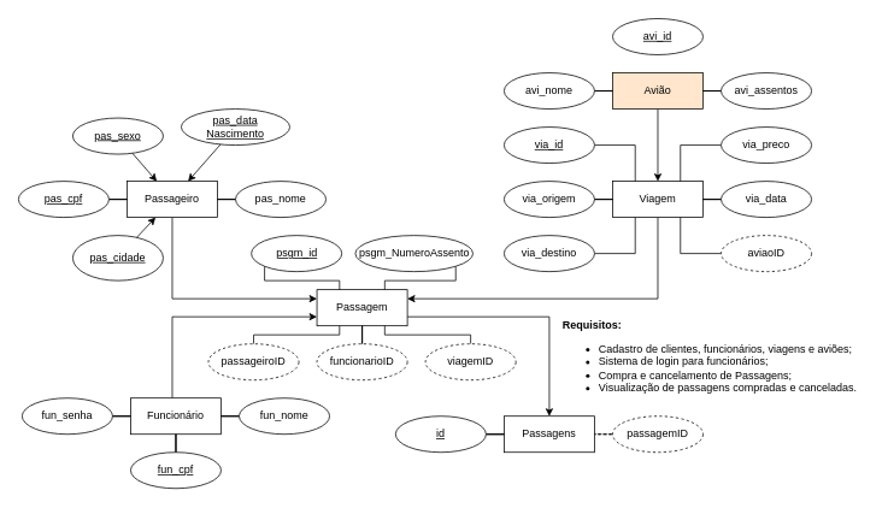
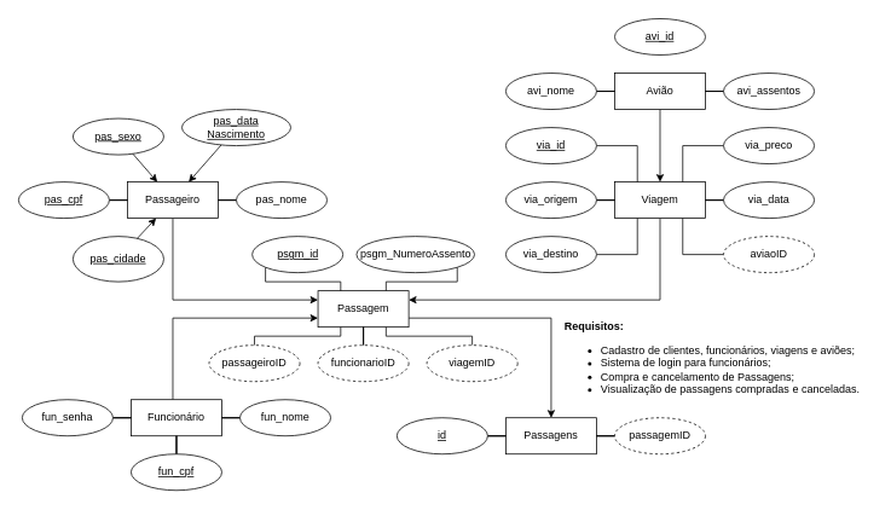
  <mxCell id="0" />
  <mxCell id="1" parent="0" />
  <mxCell id="2" style="edgeStyle=orthogonalEdgeStyle;rounded=0;orthogonalLoop=1;jettySize=auto;html=1;exitX=1;exitY=0.75;exitDx=0;exitDy=0;entryX=0.5;entryY=0;entryDx=0;entryDy=0;endArrow=classic;endFill=1;" parent="1" source="3" target="39" edge="1"><mxGeometry relative="1" as="geometry" /></mxCell>
  <mxCell id="3" value="Passagem" style="whiteSpace=wrap;html=1;align=center;" parent="1" vertex="1"><mxGeometry x="350" y="320" width="100" height="40" as="geometry" /></mxCell>
  <mxCell id="4" style="edgeStyle=orthogonalEdgeStyle;rounded=0;orthogonalLoop=1;jettySize=auto;html=1;entryX=0;entryY=0.75;entryDx=0;entryDy=0;endArrow=classic;endFill=1;" parent="1" source="5" target="3" edge="1"><mxGeometry relative="1" as="geometry"><Array as="points"><mxPoint x="190" y="350" /></Array></mxGeometry></mxCell>
  <mxCell id="5" value="Funcionário" style="whiteSpace=wrap;html=1;align=center;" parent="1" vertex="1"><mxGeometry x="144" y="440" width="100" height="40" as="geometry" /></mxCell>
  <mxCell id="6" style="edgeStyle=orthogonalEdgeStyle;rounded=0;orthogonalLoop=1;jettySize=auto;html=1;entryX=0;entryY=0.25;entryDx=0;entryDy=0;endArrow=classic;endFill=1;" parent="1" source="7" target="3" edge="1"><mxGeometry relative="1" as="geometry"><Array as="points"><mxPoint x="190" y="330" /></Array></mxGeometry></mxCell>
  <mxCell id="7" value="Passageiro" style="whiteSpace=wrap;html=1;align=center;" parent="1" vertex="1"><mxGeometry x="140" y="200" width="100" height="40" as="geometry" /></mxCell>
  <mxCell id="8" style="edgeStyle=orthogonalEdgeStyle;rounded=0;orthogonalLoop=1;jettySize=auto;html=1;entryX=1;entryY=0.25;entryDx=0;entryDy=0;endArrow=classic;endFill=1;" parent="1" source="9" target="3" edge="1"><mxGeometry relative="1" as="geometry"><Array as="points"><mxPoint x="727" y="330" /></Array></mxGeometry></mxCell>
  <mxCell id="9" value="Viagem" style="whiteSpace=wrap;html=1;align=center;" parent="1" vertex="1"><mxGeometry x="677" y="200" width="100" height="40" as="geometry" /></mxCell>
  <mxCell id="10" style="edgeStyle=orthogonalEdgeStyle;rounded=0;orthogonalLoop=1;jettySize=auto;html=1;entryX=0.5;entryY=0;entryDx=0;entryDy=0;endArrow=classic;endFill=1;" parent="1" source="11" target="9" edge="1"><mxGeometry relative="1" as="geometry" /></mxCell>
- <mxCell id="11" value="Avião" style="whiteSpace=wrap;html=1;align=center;fillColor=#ffe6cc;" parent="1" vertex="1"><mxGeometry x="677" y="80" width="100" height="40" as="geometry" /></mxCell>
+ <mxCell id="11" value="Avião" style="whiteSpace=wrap;html=1;align=center;" parent="1" vertex="1"><mxGeometry x="677" y="80" width="100" height="40" as="geometry" /></mxCell>
  <mxCell id="12" value="avi_id" style="ellipse;whiteSpace=wrap;html=1;align=center;fontStyle=4;" parent="1" vertex="1"><mxGeometry x="677" y="20" width="100" height="40" as="geometry" /></mxCell>
  <mxCell id="13" style="edgeStyle=orthogonalEdgeStyle;rounded=0;orthogonalLoop=1;jettySize=auto;html=1;entryX=1;entryY=0.5;entryDx=0;entryDy=0;endArrow=none;endFill=0;" parent="1" source="14" target="11" edge="1"><mxGeometry relative="1" as="geometry" /></mxCell>
  <mxCell id="14" value="avi_assentos" style="ellipse;whiteSpace=wrap;html=1;align=center;" parent="1" vertex="1"><mxGeometry x="797" y="80" width="100" height="40" as="geometry" /></mxCell>
  <mxCell id="15" style="edgeStyle=orthogonalEdgeStyle;rounded=0;orthogonalLoop=1;jettySize=auto;html=1;entryX=0;entryY=0.5;entryDx=0;entryDy=0;endArrow=none;endFill=0;" parent="1" source="16" target="11" edge="1"><mxGeometry relative="1" as="geometry" /></mxCell>
  <mxCell id="16" value="avi_nome" style="ellipse;whiteSpace=wrap;html=1;align=center;" parent="1" vertex="1"><mxGeometry x="557" y="80" width="100" height="40" as="geometry" /></mxCell>
  <mxCell id="17" style="edgeStyle=orthogonalEdgeStyle;rounded=0;orthogonalLoop=1;jettySize=auto;html=1;entryX=0.25;entryY=0;entryDx=0;entryDy=0;endArrow=none;endFill=0;" parent="1" source="18" target="9" edge="1"><mxGeometry relative="1" as="geometry" /></mxCell>
  <mxCell id="18" value="via_id" style="ellipse;whiteSpace=wrap;html=1;align=center;fontStyle=4;" parent="1" vertex="1"><mxGeometry x="557" y="140" width="100" height="40" as="geometry" /></mxCell>
  <mxCell id="19" style="edgeStyle=orthogonalEdgeStyle;rounded=0;orthogonalLoop=1;jettySize=auto;html=1;entryX=0.75;entryY=1;entryDx=0;entryDy=0;endArrow=none;endFill=0;" parent="1" source="20" target="9" edge="1"><mxGeometry relative="1" as="geometry" /></mxCell>
  <mxCell id="20" value="aviaoID" style="ellipse;whiteSpace=wrap;html=1;align=center;dashed=1;" parent="1" vertex="1"><mxGeometry x="797" y="260" width="100" height="40" as="geometry" /></mxCell>
  <mxCell id="21" style="edgeStyle=orthogonalEdgeStyle;rounded=0;orthogonalLoop=1;jettySize=auto;html=1;entryX=1;entryY=0.5;entryDx=0;entryDy=0;endArrow=none;endFill=0;" parent="1" source="22" target="9" edge="1"><mxGeometry relative="1" as="geometry" /></mxCell>
  <mxCell id="22" value="via_data" style="ellipse;whiteSpace=wrap;html=1;align=center;" parent="1" vertex="1"><mxGeometry x="797" y="200" width="100" height="40" as="geometry" /></mxCell>
  <mxCell id="23" style="edgeStyle=orthogonalEdgeStyle;rounded=0;orthogonalLoop=1;jettySize=auto;html=1;entryX=0.75;entryY=0;entryDx=0;entryDy=0;endArrow=none;endFill=0;" parent="1" source="24" target="9" edge="1"><mxGeometry relative="1" as="geometry" /></mxCell>
  <mxCell id="24" value="via_preco" style="ellipse;whiteSpace=wrap;html=1;align=center;" parent="1" vertex="1"><mxGeometry x="797" y="140" width="100" height="40" as="geometry" /></mxCell>
  <mxCell id="25" style="edgeStyle=orthogonalEdgeStyle;rounded=0;orthogonalLoop=1;jettySize=auto;html=1;entryX=0.25;entryY=1;entryDx=0;entryDy=0;endArrow=none;endFill=0;" parent="1" source="26" target="9" edge="1"><mxGeometry relative="1" as="geometry" /></mxCell>
  <mxCell id="26" value="via_destino" style="ellipse;whiteSpace=wrap;html=1;align=center;" parent="1" vertex="1"><mxGeometry x="557" y="260" width="100" height="40" as="geometry" /></mxCell>
  <mxCell id="27" style="edgeStyle=orthogonalEdgeStyle;rounded=0;orthogonalLoop=1;jettySize=auto;html=1;entryX=0;entryY=0.5;entryDx=0;entryDy=0;endArrow=none;endFill=0;" parent="1" source="28" target="9" edge="1"><mxGeometry relative="1" as="geometry" /></mxCell>
  <mxCell id="28" value="via_origem" style="ellipse;whiteSpace=wrap;html=1;align=center;" parent="1" vertex="1"><mxGeometry x="557" y="200" width="100" height="40" as="geometry" /></mxCell>
  <mxCell id="29" style="edgeStyle=orthogonalEdgeStyle;rounded=0;orthogonalLoop=1;jettySize=auto;html=1;entryX=0;entryY=0.5;entryDx=0;entryDy=0;endArrow=none;endFill=0;" parent="1" source="30" target="7" edge="1"><mxGeometry relative="1" as="geometry" /></mxCell>
  <mxCell id="30" value="pas_cpf" style="ellipse;whiteSpace=wrap;html=1;align=center;fontStyle=4;" parent="1" vertex="1"><mxGeometry x="20" y="200" width="100" height="40" as="geometry" /></mxCell>
  <mxCell id="31" style="edgeStyle=orthogonalEdgeStyle;rounded=0;orthogonalLoop=1;jettySize=auto;html=1;entryX=1;entryY=0.5;entryDx=0;entryDy=0;endArrow=none;endFill=0;" parent="1" source="32" target="7" edge="1"><mxGeometry relative="1" as="geometry" /></mxCell>
  <mxCell id="32" value="pas_nome" style="ellipse;whiteSpace=wrap;html=1;align=center;" parent="1" vertex="1"><mxGeometry x="260" y="200" width="100" height="40" as="geometry" /></mxCell>
  <mxCell id="33" style="edgeStyle=orthogonalEdgeStyle;rounded=0;orthogonalLoop=1;jettySize=auto;html=1;entryX=0.5;entryY=1;entryDx=0;entryDy=0;endArrow=none;endFill=0;" parent="1" source="34" target="5" edge="1"><mxGeometry relative="1" as="geometry" /></mxCell>
  <mxCell id="34" value="fun_cpf" style="ellipse;whiteSpace=wrap;html=1;align=center;fontStyle=4;" parent="1" vertex="1"><mxGeometry x="144" y="500" width="100" height="40" as="geometry" /></mxCell>
  <mxCell id="35" style="edgeStyle=orthogonalEdgeStyle;rounded=0;orthogonalLoop=1;jettySize=auto;html=1;entryX=1;entryY=0.5;entryDx=0;entryDy=0;endArrow=none;endFill=0;" parent="1" source="36" target="5" edge="1"><mxGeometry relative="1" as="geometry" /></mxCell>
  <mxCell id="36" value="fun_nome" style="ellipse;whiteSpace=wrap;html=1;align=center;" parent="1" vertex="1"><mxGeometry x="264" y="440" width="100" height="40" as="geometry" /></mxCell>
  <mxCell id="37" style="edgeStyle=orthogonalEdgeStyle;rounded=0;orthogonalLoop=1;jettySize=auto;html=1;entryX=0;entryY=0.5;entryDx=0;entryDy=0;endArrow=none;endFill=0;" parent="1" source="38" target="5" edge="1"><mxGeometry relative="1" as="geometry" /></mxCell>
  <mxCell id="38" value="fun_senha" style="ellipse;whiteSpace=wrap;html=1;align=center;" parent="1" vertex="1"><mxGeometry x="24" y="440" width="100" height="40" as="geometry" /></mxCell>
  <mxCell id="39" value="Passagens" style="whiteSpace=wrap;html=1;align=center;" parent="1" vertex="1"><mxGeometry x="557" y="460" width="100" height="40" as="geometry" /></mxCell>
  <mxCell id="40" style="edgeStyle=orthogonalEdgeStyle;rounded=0;orthogonalLoop=1;jettySize=auto;html=1;entryX=0.25;entryY=0;entryDx=0;entryDy=0;exitX=0;exitY=1;exitDx=0;exitDy=0;endArrow=none;endFill=0;" parent="1" source="41" target="3" edge="1"><mxGeometry relative="1" as="geometry"><Array as="points"><mxPoint x="292" y="310" /><mxPoint x="375" y="310" /></Array></mxGeometry></mxCell>
  <mxCell id="41" value="psgm_id" style="ellipse;whiteSpace=wrap;html=1;align=center;fontStyle=4;" parent="1" vertex="1"><mxGeometry x="277.5" y="260" width="100" height="40" as="geometry" /></mxCell>
  <mxCell id="42" style="edgeStyle=orthogonalEdgeStyle;rounded=0;orthogonalLoop=1;jettySize=auto;html=1;entryX=0.25;entryY=1;entryDx=0;entryDy=0;exitX=0.5;exitY=0;exitDx=0;exitDy=0;endArrow=none;endFill=0;" parent="1" source="43" target="3" edge="1"><mxGeometry relative="1" as="geometry"><Array as="points"><mxPoint x="280" y="370" /><mxPoint x="375" y="370" /></Array></mxGeometry></mxCell>
  <mxCell id="43" value="passageiroID" style="ellipse;whiteSpace=wrap;html=1;align=center;dashed=1;" parent="1" vertex="1"><mxGeometry x="230" y="380" width="100" height="40" as="geometry" /></mxCell>
  <mxCell id="44" style="edgeStyle=orthogonalEdgeStyle;rounded=0;orthogonalLoop=1;jettySize=auto;html=1;entryX=0.5;entryY=1;entryDx=0;entryDy=0;endArrow=none;endFill=0;" parent="1" source="45" target="3" edge="1"><mxGeometry relative="1" as="geometry" /></mxCell>
  <mxCell id="45" value="funcionarioID" style="ellipse;whiteSpace=wrap;html=1;align=center;dashed=1;" parent="1" vertex="1"><mxGeometry x="350" y="380" width="100" height="40" as="geometry" /></mxCell>
  <mxCell id="46" style="edgeStyle=orthogonalEdgeStyle;rounded=0;orthogonalLoop=1;jettySize=auto;html=1;entryX=0.75;entryY=1;entryDx=0;entryDy=0;exitX=0.5;exitY=0;exitDx=0;exitDy=0;endArrow=none;endFill=0;" parent="1" source="47" target="3" edge="1"><mxGeometry relative="1" as="geometry"><Array as="points"><mxPoint x="520" y="370" /><mxPoint x="425" y="370" /></Array></mxGeometry></mxCell>
  <mxCell id="47" value="viagemID" style="ellipse;whiteSpace=wrap;html=1;align=center;dashed=1;" parent="1" vertex="1"><mxGeometry x="470" y="380" width="100" height="40" as="geometry" /></mxCell>
  <mxCell id="48" style="edgeStyle=orthogonalEdgeStyle;rounded=0;orthogonalLoop=1;jettySize=auto;html=1;entryX=0.75;entryY=0;entryDx=0;entryDy=0;exitX=1;exitY=1;exitDx=0;exitDy=0;endArrow=none;endFill=0;" parent="1" source="49" target="3" edge="1"><mxGeometry relative="1" as="geometry"><Array as="points"><mxPoint x="503" y="310" /><mxPoint x="425" y="310" /></Array></mxGeometry></mxCell>
  <mxCell id="49" value="psgm_NumeroAssento" style="ellipse;whiteSpace=wrap;html=1;align=center;" parent="1" vertex="1"><mxGeometry x="392.5" y="260" width="130" height="40" as="geometry" /></mxCell>
  <mxCell id="50" style="edgeStyle=orthogonalEdgeStyle;rounded=0;orthogonalLoop=1;jettySize=auto;html=1;entryX=0;entryY=0.5;entryDx=0;entryDy=0;endArrow=none;endFill=0;" parent="1" source="51" target="39" edge="1"><mxGeometry relative="1" as="geometry" /></mxCell>
  <mxCell id="51" value="id" style="ellipse;whiteSpace=wrap;html=1;align=center;fontStyle=4;" parent="1" vertex="1"><mxGeometry x="437" y="460" width="100" height="40" as="geometry" /></mxCell>
- <mxCell id="52" style="edgeStyle=orthogonalEdgeStyle;rounded=0;orthogonalLoop=1;jettySize=auto;html=1;entryX=1;entryY=0.5;entryDx=0;entryDy=0;endArrow=none;endFill=0;dashed=1;" parent="1" source="53" target="39" edge="1"><mxGeometry relative="1" as="geometry" /></mxCell>
+ <mxCell id="52" style="edgeStyle=orthogonalEdgeStyle;rounded=0;orthogonalLoop=1;jettySize=auto;html=1;entryX=1;entryY=0.5;entryDx=0;entryDy=0;endArrow=none;endFill=0;" parent="1" source="53" target="39" edge="1"><mxGeometry relative="1" as="geometry" /></mxCell>
  <mxCell id="53" value="passagemID" style="ellipse;whiteSpace=wrap;html=1;align=center;dashed=1;" parent="1" vertex="1"><mxGeometry x="677" y="460" width="100" height="40" as="geometry" /></mxCell>
  <mxCell id="54" value="&lt;div&gt;&lt;b&gt;Requisitos:&lt;/b&gt;&lt;/div&gt;&lt;div&gt;&lt;ul&gt;&lt;li&gt;Cadastro de clientes, funcionários, viagens e aviões;&lt;/li&gt;&lt;li&gt;Sistema de login para funcionários;&lt;/li&gt;&lt;li&gt;Compra e cancelamento de Passagens;&lt;/li&gt;&lt;li&gt;Visualização de passagens compradas e canceladas.&lt;/li&gt;&lt;/ul&gt;&lt;/div&gt;" style="text;html=1;align=left;verticalAlign=middle;resizable=0;points=[];autosize=1;strokeColor=none;fillColor=none;" parent="1" vertex="1"><mxGeometry x="620" y="350" width="340" height="100" as="geometry" /></mxCell>
  <mxCell id="55" value="&lt;div&gt;pas_sexo&lt;/div&gt;" style="ellipse;whiteSpace=wrap;html=1;align=center;fontStyle=4;" vertex="1" parent="1"><mxGeometry x="80" y="130" width="100" height="40" as="geometry" /></mxCell>
  <mxCell id="56" value="" style="endArrow=classic;html=1;rounded=0;" edge="1" parent="1" source="55" target="7"><mxGeometry width="50" height="50" relative="1" as="geometry"><mxPoint x="370" y="280" as="sourcePoint" /><mxPoint x="420" y="230" as="targetPoint" /></mxGeometry></mxCell>
  <mxCell id="57" value="&lt;div&gt;pas_data&lt;/div&gt;&lt;div&gt;Nascimento&lt;/div&gt;" style="ellipse;whiteSpace=wrap;html=1;align=center;fontStyle=4;" vertex="1" parent="1"><mxGeometry x="200" y="120" width="120" height="40" as="geometry" /></mxCell>
  <mxCell id="58" value="" style="endArrow=classic;html=1;rounded=0;" edge="1" parent="1" source="57" target="7"><mxGeometry width="50" height="50" relative="1" as="geometry"><mxPoint x="370" y="250" as="sourcePoint" /><mxPoint x="420" y="200" as="targetPoint" /></mxGeometry></mxCell>
  <mxCell id="59" value="&lt;div&gt;pas_cidade&lt;/div&gt;" style="ellipse;whiteSpace=wrap;html=1;align=center;fontStyle=4;" vertex="1" parent="1"><mxGeometry x="80" y="260" width="100" height="50" as="geometry" /></mxCell>
  <mxCell id="60" value="" style="endArrow=classic;html=1;rounded=0;" edge="1" source="59" parent="1" target="7"><mxGeometry width="50" height="50" relative="1" as="geometry"><mxPoint x="370" y="410" as="sourcePoint" /><mxPoint x="172.857" y="330" as="targetPoint" /></mxGeometry></mxCell>
